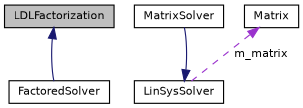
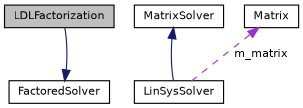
  digraph {
    node [color=black fillcolor=white fontname=Helvetica fontsize=10 shape=record style=filled]
    edge [color=midnightblue dir=back fontname=Helvetica fontsize=10 labelfontname=Helvetica labelfontsize=10 style=solid]
    n1 [fillcolor=grey75 fontcolor=black height=0.2 label=LDLFactorization width=0.4]
    n2 [height=0.2 label=FactoredSolver width=0.4]
    n3 [height=0.2 label=MatrixSolver width=0.4]
    n4 [height=0.2 label=LinSysSolver width=0.4]
    n5 [height=0.2 label=Matrix width=0.4]
-   n1 -> n2
-   n4 -> n3
+   n2 -> n1
+   n3 -> n4
    n5 -> n4 [color=darkorchid3 label=" m_matrix" style=dashed]
  }
